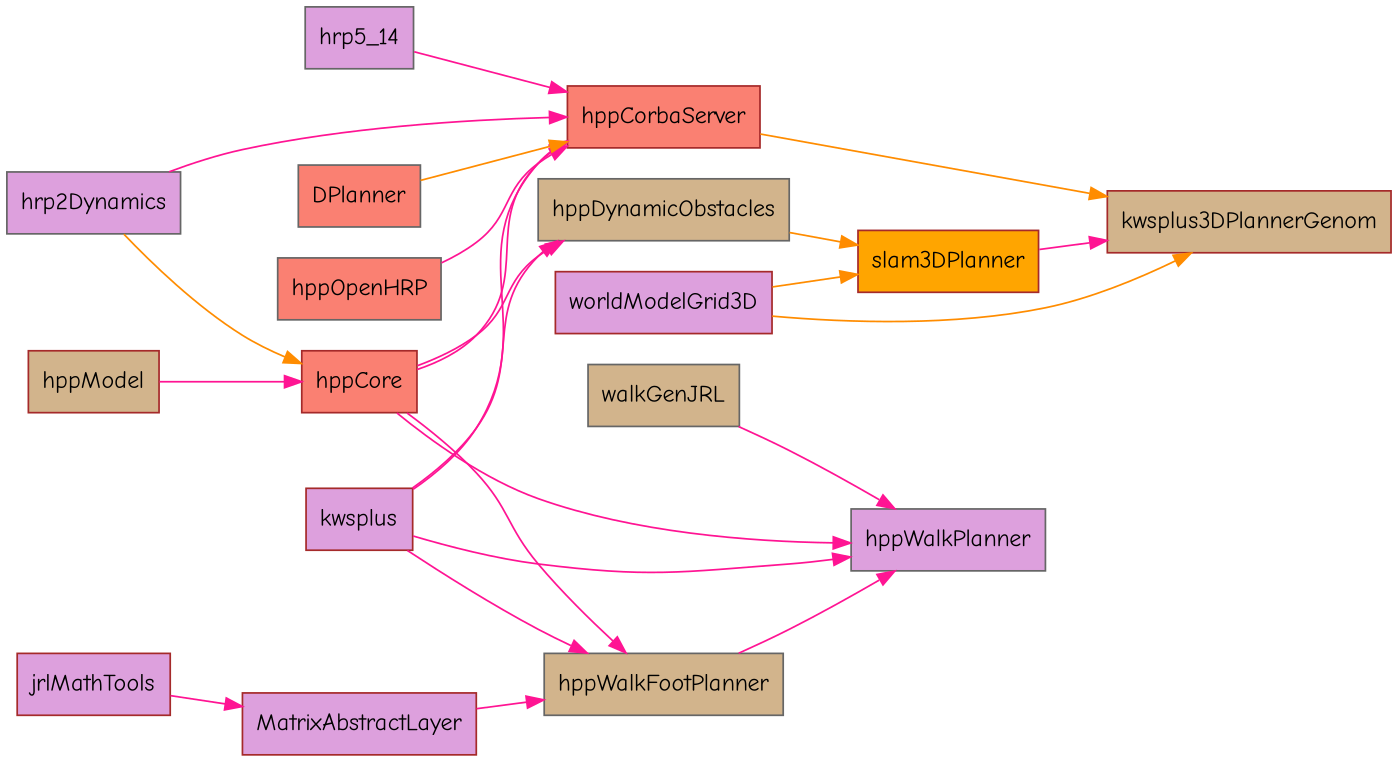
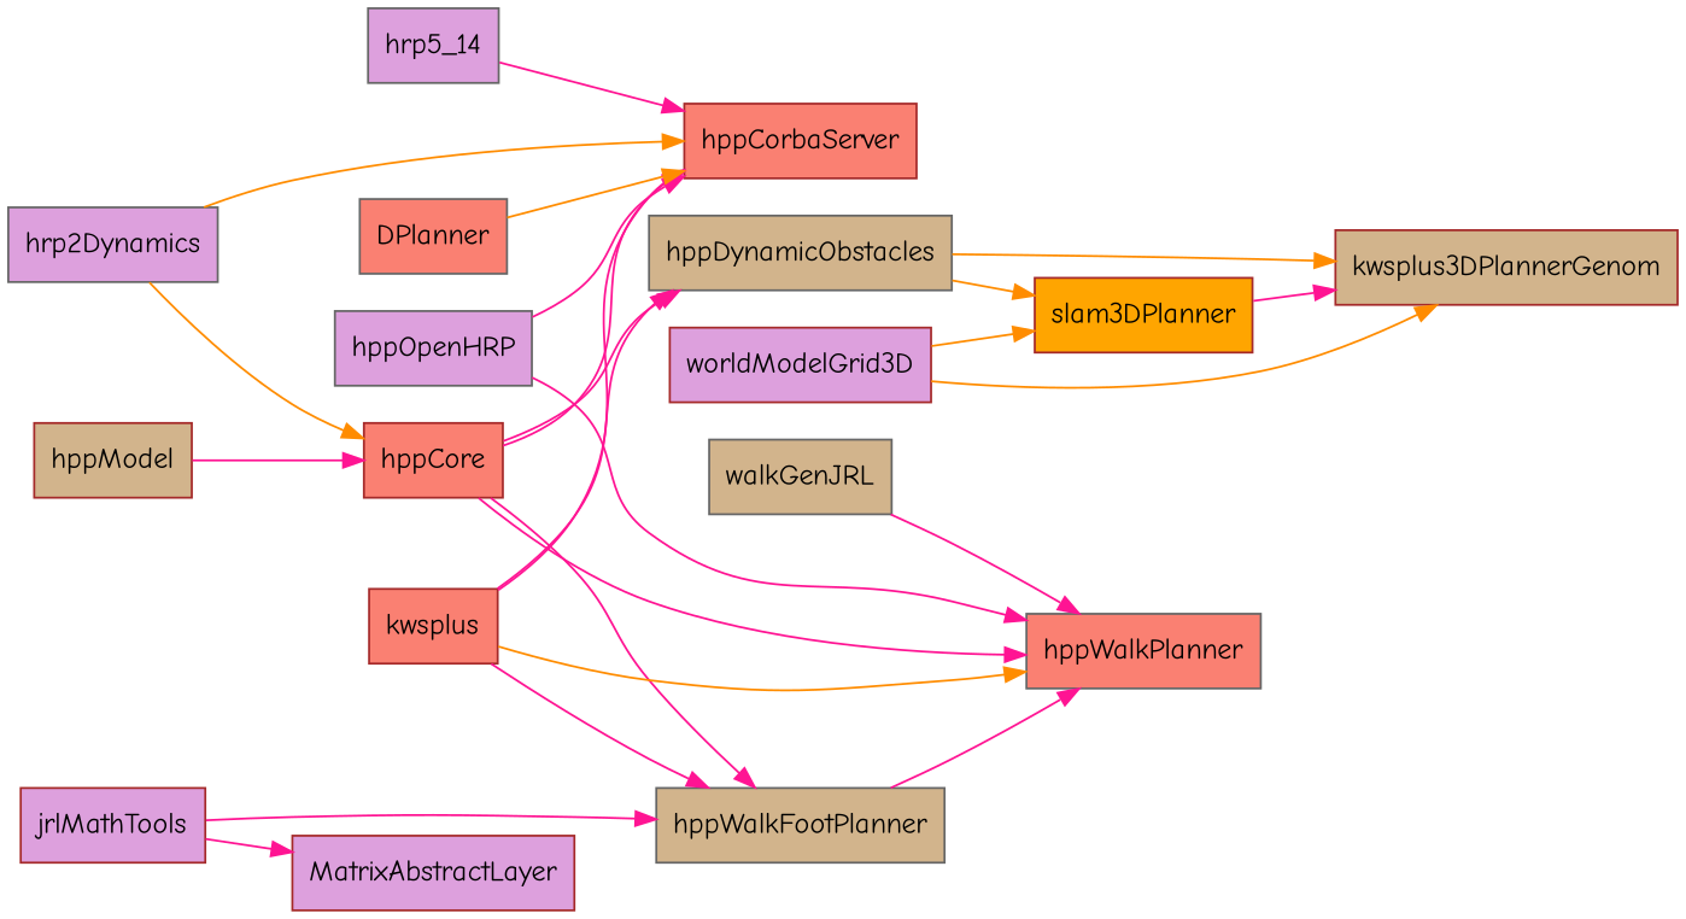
  digraph {
    compound=true
    fontname="Comic Neue"
    rankdir=LR
    node [color=brown fillcolor=plum fontname="Comic Neue" shape=box style=filled]
    edge [color=deeppink fontname="Comic Neue"]
    n1 [fillcolor=tan label=kwsplus3DPlannerGenom]
    slam3DPlanner [fillcolor=orange]
    hppCorbaServer [fillcolor=salmon]
    worldModelGrid3D
    n5 [color=gray40 label=hrp5_14]
    hrp2Dynamics [color=gray40]
    hppCore [fillcolor=salmon]
-   kwsplus
+   kwsplus [fillcolor=salmon]
    hppDynamicObstacles [color=gray40 fillcolor=tan]
-   hppWalkPlanner [color=gray40]
+   hppWalkPlanner [color=gray40 fillcolor=salmon]
    hppWalkFootPlanner [color=gray40 fillcolor=tan]
    hppModel [fillcolor=tan]
-   hppOpenHRP [color=gray40 fillcolor=salmon]
+   hppOpenHRP [color=gray40]
    n14 [color=gray40 fillcolor=salmon label=DPlanner]
    jrlMathTools
    MatrixAbstractLayer
    walkGenJRL [color=gray40 fillcolor=tan]
    slam3DPlanner -> n1
-   hppCorbaServer -> n1 [color=darkorange]
+   hppDynamicObstacles -> n1 [color=darkorange]
    worldModelGrid3D -> n1 [color=darkorange]
    worldModelGrid3D -> slam3DPlanner [color=darkorange]
    n5 -> hppCorbaServer
-   hrp2Dynamics -> hppCorbaServer
+   hrp2Dynamics -> hppCorbaServer [color=darkorange]
    hrp2Dynamics -> hppCore [color=darkorange]
    hppCore -> hppCorbaServer
    hppCore -> hppDynamicObstacles
    hppCore -> hppWalkPlanner
    hppCore -> hppWalkFootPlanner
    kwsplus -> hppCorbaServer
    kwsplus -> hppDynamicObstacles
-   kwsplus -> hppWalkPlanner
+   kwsplus -> hppWalkPlanner [color=darkorange]
    kwsplus -> hppWalkFootPlanner
    hppDynamicObstacles -> slam3DPlanner [color=darkorange]
    hppWalkFootPlanner -> hppWalkPlanner
    hppModel -> hppCore
    hppOpenHRP -> hppCorbaServer
+   hppOpenHRP -> hppWalkPlanner
    n14 -> hppCorbaServer [color=darkorange]
-   MatrixAbstractLayer -> hppWalkFootPlanner
+   jrlMathTools -> hppWalkFootPlanner
    jrlMathTools -> MatrixAbstractLayer
    walkGenJRL -> hppWalkPlanner
  }
